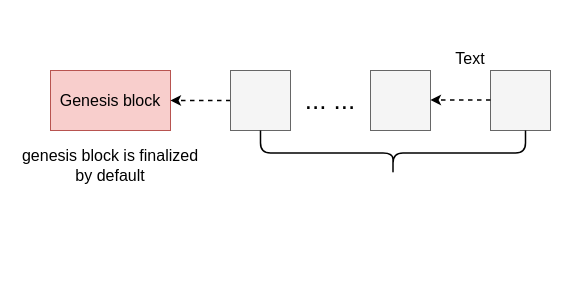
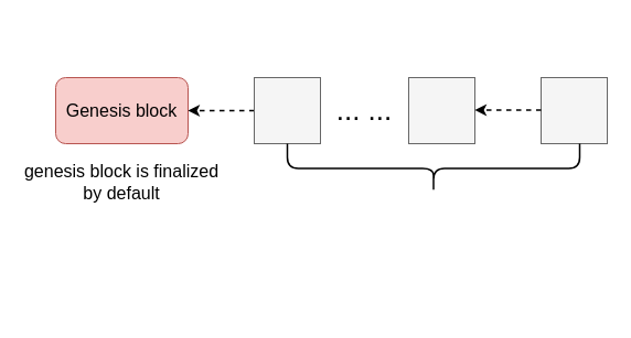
  <mxCell id="0" />
  <mxCell id="1" parent="0" />
- <mxCell id="2" value="&lt;font style=&quot;font-size: 16px;&quot;&gt;Genesis block&lt;/font&gt;" style="whiteSpace=wrap;html=1;fillColor=#f8cecc;strokeColor=#b85450;rounded=0;" vertex="1" parent="1"><mxGeometry y="70" width="120" height="60" as="geometry" x="50" /></mxCell>
+ <mxCell id="2" value="&lt;font style=&quot;font-size: 16px;&quot;&gt;Genesis block&lt;/font&gt;" style="rounded=1;whiteSpace=wrap;html=1;fillColor=#f8cecc;strokeColor=#b85450;" vertex="1" parent="1"><mxGeometry y="70" width="120" height="60" as="geometry" x="50" /></mxCell>
  <mxCell id="3" value="genesis block is finalized by default" style="text;html=1;strokeColor=none;fillColor=none;align=center;verticalAlign=middle;whiteSpace=wrap;rounded=0;fontSize=16;" vertex="1" parent="1"><mxGeometry x="20" y="160" width="180" height="10" as="geometry" /></mxCell>
  <mxCell id="4" value="" style="edgeStyle=orthogonalEdgeStyle;rounded=0;orthogonalLoop=1;jettySize=auto;html=1;strokeWidth=1.5;fontSize=16;dashed=1;" edge="1" parent="1" source="5" target="2"><mxGeometry relative="1" as="geometry" /></mxCell>
  <mxCell id="5" value="" style="whiteSpace=wrap;html=1;aspect=fixed;fontSize=16;fillColor=#f5f5f5;fontColor=#333333;strokeColor=#666666;" vertex="1" parent="1"><mxGeometry x="230" y="70" width="60" height="60" as="geometry" /></mxCell>
  <mxCell id="6" value="" style="whiteSpace=wrap;html=1;aspect=fixed;fontSize=16;fillColor=#f5f5f5;fontColor=#333333;strokeColor=#666666;" vertex="1" parent="1"><mxGeometry x="370" y="70" width="60" height="60" as="geometry" /></mxCell>
  <mxCell id="7" value="" style="whiteSpace=wrap;html=1;aspect=fixed;fontSize=16;fillColor=#f5f5f5;fontColor=#333333;strokeColor=#666666;" vertex="1" parent="1"><mxGeometry x="490" y="70" width="60" height="60" as="geometry" /></mxCell>
  <mxCell id="8" value="" style="edgeStyle=orthogonalEdgeStyle;rounded=0;orthogonalLoop=1;jettySize=auto;html=1;strokeWidth=1.5;fontSize=16;dashed=1;" edge="1" parent="1"><mxGeometry relative="1" as="geometry"><mxPoint x="490" y="99.5" as="sourcePoint" /><mxPoint x="430" y="99.5" as="targetPoint" /></mxGeometry></mxCell>
  <mxCell id="9" value="&lt;font style=&quot;font-size: 26px;&quot;&gt;... ...&lt;/font&gt;" style="text;html=1;strokeColor=none;fillColor=none;align=center;verticalAlign=middle;whiteSpace=wrap;rounded=0;fontSize=16;" vertex="1" parent="1"><mxGeometry x="300" y="85" width="60" height="30" as="geometry" /></mxCell>
  <mxCell id="10" value="" style="shape=curlyBracket;whiteSpace=wrap;html=1;rounded=1;flipH=1;fontSize=26;rotation=90;strokeWidth=1.5;" vertex="1" parent="1"><mxGeometry x="370" y="20" width="45" height="265" as="geometry" /></mxCell>
- <mxCell id="11" value="&lt;font style=&quot;font-size: 16px;&quot;&gt;Text&lt;/font&gt;" style="text;html=1;strokeColor=none;fillColor=none;align=center;verticalAlign=middle;whiteSpace=wrap;rounded=0;strokeWidth=1.5;fontSize=26;" vertex="1" parent="1"><mxGeometry x="440" y="40" width="60" height="30" as="geometry" /></mxCell>
